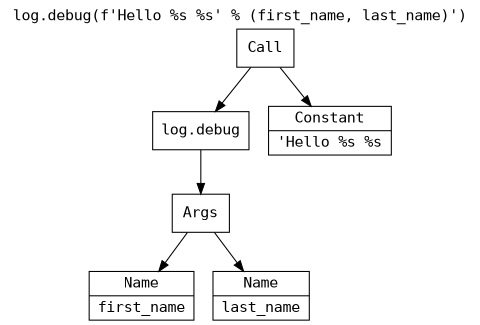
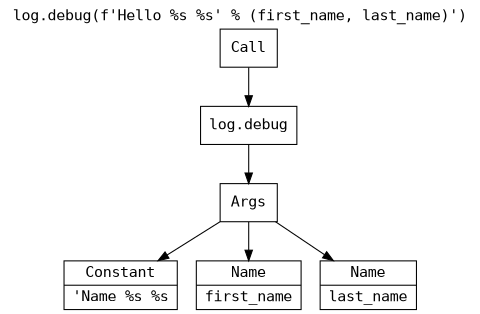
  digraph {
    fontname="DejaVu Sans Mono"
    label="log.debug(f'Hello %s %s' % (first_name, last_name)')"
    labelloc=t
    node [fontname="DejaVu Sans Mono" shape=record]
    edge [fontname="DejaVu Sans Mono"]
    n1 [label=Call]
    n2 [label="log.debug"]
    n3 [label=Args]
-   n4 [label="{Constant|'Hello %s %s}"]
+   n4 [label="{Constant|'Name %s %s}"]
    n5 [label="{Name|first_name}"]
    n6 [label="{Name|last_name}"]
    n1 -> n2
    n2 -> n3
-   n1 -> n4
+   n3 -> n4
    n3 -> n5
    n3 -> n6
  }
